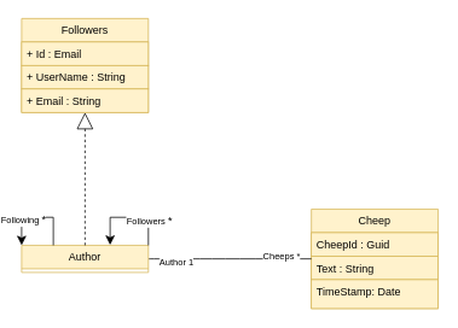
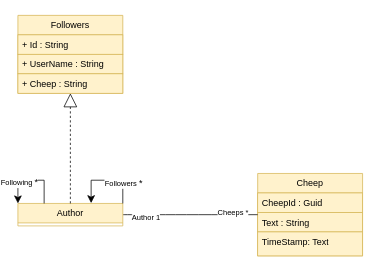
  <mxCell id="0" />
  <mxCell id="1" parent="0" />
  <mxCell id="2" value="Cheep" style="swimlane;fontStyle=0;childLayout=stackLayout;horizontal=1;startSize=26;fillColor=#fff2cc;horizontalStack=0;resizeParent=1;resizeParentMax=0;resizeLast=0;collapsible=1;marginBottom=0;whiteSpace=wrap;html=1;strokeColor=#d6b656;" parent="1" vertex="1"><mxGeometry x="340" y="231" width="140" height="110" as="geometry" /></mxCell>
  <mxCell id="3" value="CheepId : Guid" style="text;strokeColor=#d6b656;fillColor=#fff2cc;align=left;verticalAlign=top;spacingLeft=4;spacingRight=4;overflow=hidden;rotatable=0;points=[[0,0.5],[1,0.5]];portConstraint=eastwest;whiteSpace=wrap;html=1;" parent="2" vertex="1"><mxGeometry y="26" width="140" height="26" as="geometry" /></mxCell>
  <mxCell id="4" value="Text : String" style="text;strokeColor=#d6b656;fillColor=#fff2cc;align=left;verticalAlign=top;spacingLeft=4;spacingRight=4;overflow=hidden;rotatable=0;points=[[0,0.5],[1,0.5]];portConstraint=eastwest;whiteSpace=wrap;html=1;" parent="2" vertex="1"><mxGeometry y="52" width="140" height="26" as="geometry" /></mxCell>
- <mxCell id="5" value="TimeStamp: Date" style="text;strokeColor=#d6b656;fillColor=#fff2cc;align=left;verticalAlign=top;spacingLeft=4;spacingRight=4;overflow=hidden;rotatable=0;points=[[0,0.5],[1,0.5]];portConstraint=eastwest;whiteSpace=wrap;html=1;" parent="2" vertex="1"><mxGeometry y="78" width="140" height="32" as="geometry" /></mxCell>
+ <mxCell id="5" value="TimeStamp: Text" style="text;strokeColor=#d6b656;fillColor=#fff2cc;align=left;verticalAlign=top;spacingLeft=4;spacingRight=4;overflow=hidden;rotatable=0;points=[[0,0.5],[1,0.5]];portConstraint=eastwest;whiteSpace=wrap;html=1;" parent="2" vertex="1"><mxGeometry y="78" width="140" height="32" as="geometry" /></mxCell>
  <mxCell id="6" style="edgeStyle=none;curved=1;rounded=0;orthogonalLoop=1;jettySize=auto;html=1;exitX=1;exitY=0.5;exitDx=0;exitDy=0;entryX=0;entryY=0.5;entryDx=0;entryDy=0;fontSize=12;startSize=8;endSize=8;endArrow=none;endFill=0;" parent="1" source="9" target="2" edge="1"><mxGeometry relative="1" as="geometry" /></mxCell>
  <mxCell id="7" value="&lt;font style=&quot;font-size: 10px;&quot;&gt;Author 1&lt;/font&gt;" style="edgeLabel;html=1;align=center;verticalAlign=middle;resizable=0;points=[];fontSize=16;" parent="6" vertex="1" connectable="0"><mxGeometry x="-0.767" y="2" relative="1" as="geometry"><mxPoint x="9" y="2" as="offset" /></mxGeometry></mxCell>
  <mxCell id="8" value="&lt;font style=&quot;font-size: 10px;&quot;&gt;Cheeps *&lt;/font&gt;" style="edgeLabel;html=1;align=center;verticalAlign=middle;resizable=0;points=[];fontSize=16;" parent="6" vertex="1" connectable="0"><mxGeometry x="0.626" y="-1" relative="1" as="geometry"><mxPoint y="-7" as="offset" /></mxGeometry></mxCell>
  <mxCell id="9" value="Author" style="swimlane;fontStyle=0;childLayout=stackLayout;horizontal=1;startSize=26;fillColor=#fff2cc;horizontalStack=0;resizeParent=1;resizeParentMax=0;resizeLast=0;collapsible=1;marginBottom=0;whiteSpace=wrap;html=1;strokeColor=#d6b656;" parent="1" vertex="1"><mxGeometry x="20" y="271" width="140" height="30" as="geometry" /></mxCell>
  <mxCell id="10" value="Followers" style="swimlane;fontStyle=0;childLayout=stackLayout;horizontal=1;startSize=26;fillColor=#fff2cc;horizontalStack=0;resizeParent=1;resizeParentMax=0;resizeLast=0;collapsible=1;marginBottom=0;whiteSpace=wrap;html=1;strokeColor=#d6b656;" parent="1" vertex="1"><mxGeometry x="20" y="20" width="140" height="104" as="geometry" /></mxCell>
- <mxCell id="11" value="+ Id : Email" style="text;strokeColor=#d6b656;fillColor=#fff2cc;align=left;verticalAlign=top;spacingLeft=4;spacingRight=4;overflow=hidden;rotatable=0;points=[[0,0.5],[1,0.5]];portConstraint=eastwest;whiteSpace=wrap;html=1;" parent="10" vertex="1"><mxGeometry y="26" width="140" height="26" as="geometry" /></mxCell>
+ <mxCell id="11" value="+ Id : String" style="text;strokeColor=#d6b656;fillColor=#fff2cc;align=left;verticalAlign=top;spacingLeft=4;spacingRight=4;overflow=hidden;rotatable=0;points=[[0,0.5],[1,0.5]];portConstraint=eastwest;whiteSpace=wrap;html=1;" parent="10" vertex="1"><mxGeometry y="26" width="140" height="26" as="geometry" /></mxCell>
  <mxCell id="12" value="+ UserName : String&amp;nbsp;" style="text;strokeColor=#d6b656;fillColor=#fff2cc;align=left;verticalAlign=top;spacingLeft=4;spacingRight=4;overflow=hidden;rotatable=0;points=[[0,0.5],[1,0.5]];portConstraint=eastwest;whiteSpace=wrap;html=1;" parent="10" vertex="1"><mxGeometry y="52" width="140" height="26" as="geometry" /></mxCell>
- <mxCell id="13" value="+ Email : String" style="text;strokeColor=#d6b656;fillColor=#fff2cc;align=left;verticalAlign=top;spacingLeft=4;spacingRight=4;overflow=hidden;rotatable=0;points=[[0,0.5],[1,0.5]];portConstraint=eastwest;whiteSpace=wrap;html=1;" parent="10" vertex="1"><mxGeometry y="78" width="140" height="26" as="geometry" /></mxCell>
+ <mxCell id="13" value="+ Cheep : String" style="text;strokeColor=#d6b656;fillColor=#fff2cc;align=left;verticalAlign=top;spacingLeft=4;spacingRight=4;overflow=hidden;rotatable=0;points=[[0,0.5],[1,0.5]];portConstraint=eastwest;whiteSpace=wrap;html=1;" parent="10" vertex="1"><mxGeometry y="78" width="140" height="26" as="geometry" /></mxCell>
  <mxCell id="14" value="" style="endArrow=block;endSize=16;endFill=0;html=1;rounded=0;exitX=0.5;exitY=0;exitDx=0;exitDy=0;entryX=0.5;entryY=1;entryDx=0;entryDy=0;dashed=1;" parent="1" source="9" target="10" edge="1"><mxGeometry x="-1" y="-240" width="160" relative="1" as="geometry"><mxPoint x="30" y="120" as="sourcePoint" /><mxPoint x="190" y="120" as="targetPoint" /><Array as="points" /><mxPoint x="-240" y="-240" as="offset" /></mxGeometry></mxCell>
  <mxCell id="15" style="rounded=0;orthogonalLoop=1;jettySize=auto;html=1;exitX=1;exitY=0.5;exitDx=0;exitDy=0;entryX=0;entryY=0.5;entryDx=0;entryDy=0;startArrow=classic;startFill=1;" parent="1" target="2" edge="1"><mxGeometry relative="1" as="geometry" /></mxCell>
  <mxCell id="16" value="0..M" style="edgeLabel;html=1;align=center;verticalAlign=middle;resizable=0;points=[];" parent="15" vertex="1" connectable="0"><mxGeometry x="0.635" y="1" relative="1" as="geometry"><mxPoint as="offset" /></mxGeometry></mxCell>
  <mxCell id="17" value="1..1" style="edgeLabel;html=1;align=center;verticalAlign=middle;resizable=0;points=[];rotation=0;" parent="15" vertex="1" connectable="0"><mxGeometry x="-0.725" y="1" relative="1" as="geometry"><mxPoint as="offset" /></mxGeometry></mxCell>
  <mxCell id="18" value="Author" style="edgeLabel;html=1;align=center;verticalAlign=middle;resizable=0;points=[];" parent="15" vertex="1" connectable="0"><mxGeometry x="0.322" y="2" relative="1" as="geometry"><mxPoint x="-1" as="offset" /></mxGeometry></mxCell>
  <mxCell id="19" value="Cheep" style="edgeLabel;html=1;align=center;verticalAlign=middle;resizable=0;points=[];" parent="15" vertex="1" connectable="0"><mxGeometry x="-0.565" y="-3" relative="1" as="geometry"><mxPoint x="13" as="offset" /></mxGeometry></mxCell>
  <mxCell id="20" style="edgeStyle=elbowEdgeStyle;rounded=0;orthogonalLoop=1;jettySize=auto;html=1;exitX=0.25;exitY=0;exitDx=0;exitDy=0;entryX=0;entryY=0;entryDx=0;entryDy=0;fontSize=12;startSize=8;endSize=8;" parent="1" source="9" target="9" edge="1"><mxGeometry relative="1" as="geometry"><Array as="points"><mxPoint x="38" y="240" /></Array></mxGeometry></mxCell>
  <mxCell id="21" value="&lt;font style=&quot;font-size: 10px;&quot;&gt;Following &lt;/font&gt;&lt;font style=&quot;font-size: 12px;&quot;&gt;*&lt;/font&gt;" style="edgeLabel;html=1;align=center;verticalAlign=middle;resizable=0;points=[];fontSize=16;" parent="20" vertex="1" connectable="0"><mxGeometry x="0.342" relative="1" as="geometry"><mxPoint as="offset" /></mxGeometry></mxCell>
  <mxCell id="22" style="edgeStyle=elbowEdgeStyle;rounded=0;orthogonalLoop=1;jettySize=auto;html=1;exitX=1;exitY=0;exitDx=0;exitDy=0;entryX=0.698;entryY=-0.014;entryDx=0;entryDy=0;entryPerimeter=0;fontSize=12;startSize=8;endSize=8;" parent="1" source="9" target="9" edge="1"><mxGeometry relative="1" as="geometry"><Array as="points"><mxPoint x="139" y="240" /></Array></mxGeometry></mxCell>
  <mxCell id="23" value="&lt;font style=&quot;font-size: 10px;&quot;&gt;Followers &lt;/font&gt;&lt;font style=&quot;font-size: 12px;&quot;&gt;*&lt;/font&gt;" style="edgeLabel;html=1;align=center;verticalAlign=middle;resizable=0;points=[];fontSize=16;" parent="22" vertex="1" connectable="0"><mxGeometry x="-0.417" relative="1" as="geometry"><mxPoint as="offset" /></mxGeometry></mxCell>
